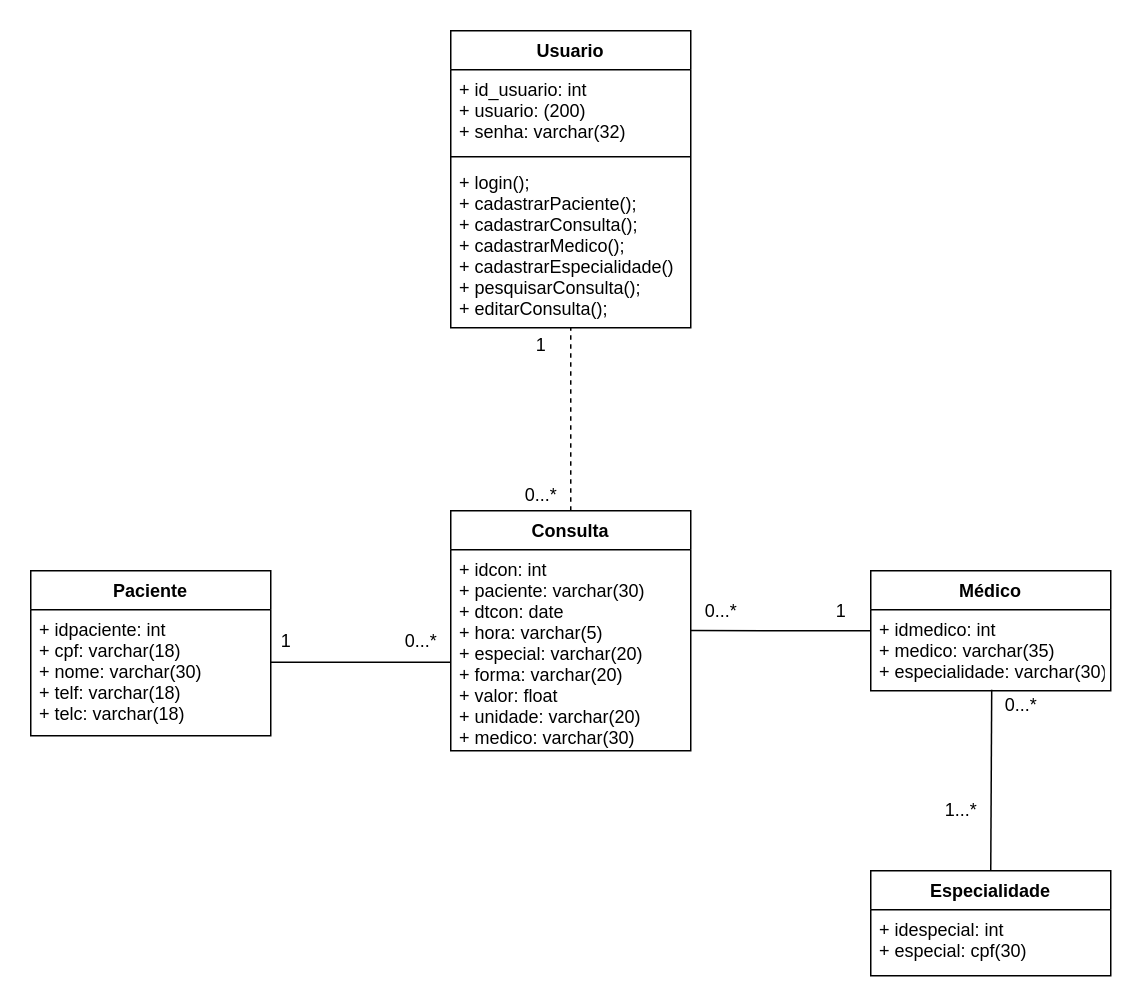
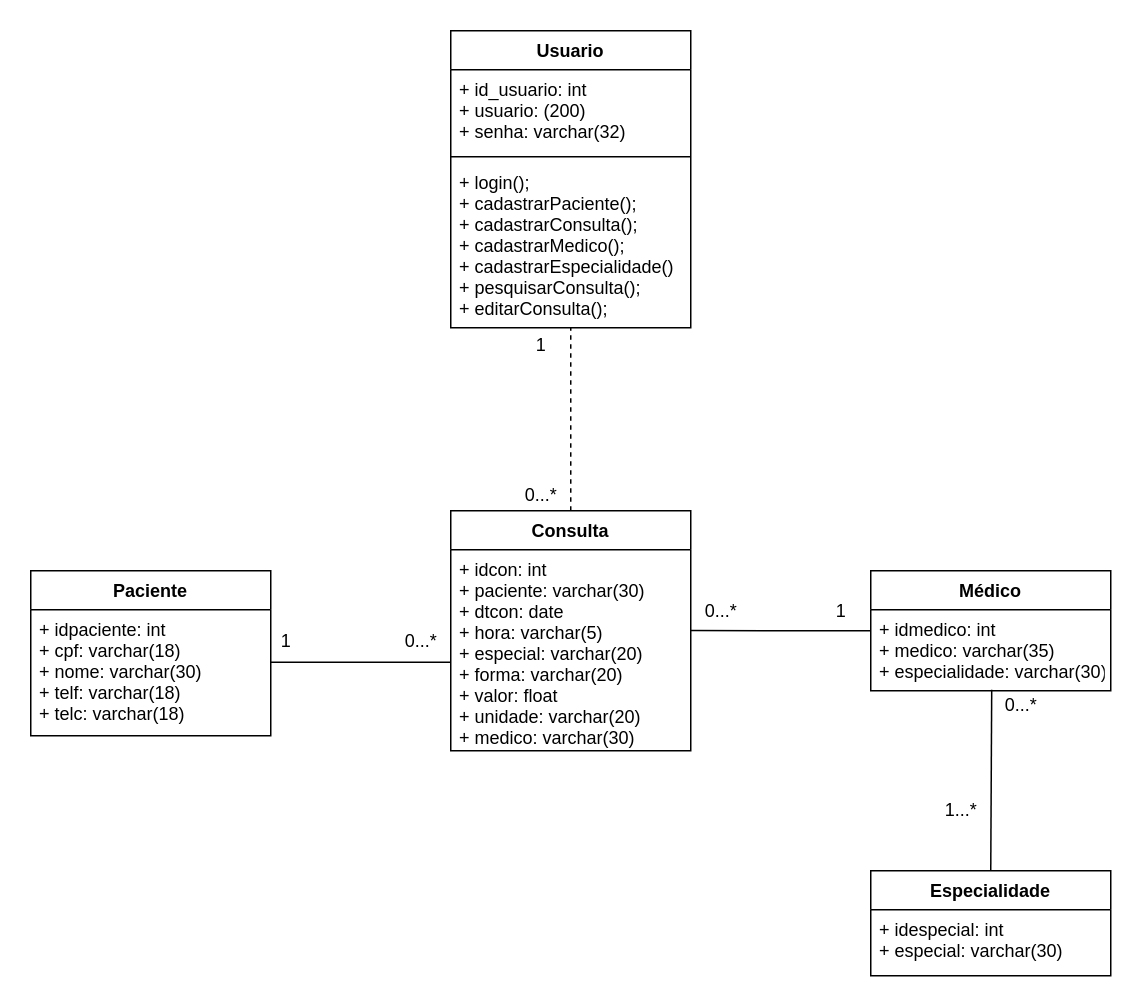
  <mxCell id="0" />
  <mxCell id="1" parent="0" />
  <mxCell id="2" value="Usuario" style="swimlane;fontStyle=1;align=center;verticalAlign=top;childLayout=stackLayout;horizontal=1;startSize=26;horizontalStack=0;resizeParent=1;resizeParentMax=0;resizeLast=0;collapsible=1;marginBottom=0;" vertex="1" parent="1"><mxGeometry x="300" y="20" width="160" height="198" as="geometry" /></mxCell>
  <mxCell id="3" value="+ id_usuario: int&#10;+ usuario: (200)&#10;+ senha: varchar(32)" style="text;strokeColor=none;fillColor=none;align=left;verticalAlign=top;spacingLeft=4;spacingRight=4;overflow=hidden;rotatable=0;points=[[0,0.5],[1,0.5]];portConstraint=eastwest;" vertex="1" parent="2"><mxGeometry y="26" width="160" height="54" as="geometry" /></mxCell>
  <mxCell id="4" value="" style="line;strokeWidth=1;fillColor=none;align=left;verticalAlign=middle;spacingTop=-1;spacingLeft=3;spacingRight=3;rotatable=0;labelPosition=right;points=[];portConstraint=eastwest;" vertex="1" parent="2"><mxGeometry y="80" width="160" height="8" as="geometry" /></mxCell>
  <mxCell id="5" value="+ login();&#10;+ cadastrarPaciente();&#10;+ cadastrarConsulta();&#10;+ cadastrarMedico();&#10;+ cadastrarEspecialidade()&#10;+ pesquisarConsulta();&#10;+ editarConsulta();" style="text;strokeColor=none;fillColor=none;align=left;verticalAlign=top;spacingLeft=4;spacingRight=4;overflow=hidden;rotatable=0;points=[[0,0.5],[1,0.5]];portConstraint=eastwest;" vertex="1" parent="2"><mxGeometry y="88" width="160" height="110" as="geometry" /></mxCell>
  <mxCell id="6" value="Paciente&#10;" style="swimlane;fontStyle=1;align=center;verticalAlign=top;childLayout=stackLayout;horizontal=1;startSize=26;horizontalStack=0;resizeParent=1;resizeParentMax=0;resizeLast=0;collapsible=1;marginBottom=0;" vertex="1" parent="1"><mxGeometry x="20" y="380" width="160" height="110" as="geometry" /></mxCell>
  <mxCell id="7" value="+ idpaciente: int&#10;+ cpf: varchar(18)&#10;+ nome: varchar(30)&#10;+ telf: varchar(18)&#10;+ telc: varchar(18)" style="text;strokeColor=none;fillColor=none;align=left;verticalAlign=top;spacingLeft=4;spacingRight=4;overflow=hidden;rotatable=0;points=[[0,0.5],[1,0.5]];portConstraint=eastwest;" vertex="1" parent="6"><mxGeometry y="26" width="160" height="84" as="geometry" /></mxCell>
  <mxCell id="8" value="Médico" style="swimlane;fontStyle=1;align=center;verticalAlign=top;childLayout=stackLayout;horizontal=1;startSize=26;horizontalStack=0;resizeParent=1;resizeParentMax=0;resizeLast=0;collapsible=1;marginBottom=0;" vertex="1" parent="1"><mxGeometry x="580" y="380" width="160" height="80" as="geometry" /></mxCell>
  <mxCell id="9" value="+ idmedico: int&#10;+ medico: varchar(35)&#10;+ especialidade: varchar(30)" style="text;strokeColor=none;fillColor=none;align=left;verticalAlign=top;spacingLeft=4;spacingRight=4;overflow=hidden;rotatable=0;points=[[0,0.5],[1,0.5]];portConstraint=eastwest;" vertex="1" parent="8"><mxGeometry y="26" width="160" height="54" as="geometry" /></mxCell>
  <mxCell id="10" value="Consulta" style="swimlane;fontStyle=1;align=center;verticalAlign=top;childLayout=stackLayout;horizontal=1;startSize=26;horizontalStack=0;resizeParent=1;resizeParentMax=0;resizeLast=0;collapsible=1;marginBottom=0;" vertex="1" parent="1"><mxGeometry x="300" y="340" width="160" height="160" as="geometry" /></mxCell>
  <mxCell id="11" value="+ idcon: int&#10;+ paciente: varchar(30)&#10;+ dtcon: date&#10;+ hora: varchar(5)&#10;+ especial: varchar(20)&#10;+ forma: varchar(20)&#10;+ valor: float&#10;+ unidade: varchar(20)&#10;+ medico: varchar(30)" style="text;strokeColor=none;fillColor=none;align=left;verticalAlign=top;spacingLeft=4;spacingRight=4;overflow=hidden;rotatable=0;points=[[0,0.5],[1,0.5]];portConstraint=eastwest;" vertex="1" parent="10"><mxGeometry y="26" width="160" height="134" as="geometry" /></mxCell>
  <mxCell id="12" value="Especialidade" style="swimlane;fontStyle=1;align=center;verticalAlign=top;childLayout=stackLayout;horizontal=1;startSize=26;horizontalStack=0;resizeParent=1;resizeParentMax=0;resizeLast=0;collapsible=1;marginBottom=0;" vertex="1" parent="1"><mxGeometry x="580" y="580" width="160" height="70" as="geometry" /></mxCell>
- <mxCell id="13" value="+ idespecial: int&#10;+ especial: cpf(30)" style="text;strokeColor=none;fillColor=none;align=left;verticalAlign=top;spacingLeft=4;spacingRight=4;overflow=hidden;rotatable=0;points=[[0,0.5],[1,0.5]];portConstraint=eastwest;" vertex="1" parent="12"><mxGeometry y="26" width="160" height="44" as="geometry" /></mxCell>
+ <mxCell id="13" value="+ idespecial: int&#10;+ especial: varchar(30)" style="text;strokeColor=none;fillColor=none;align=left;verticalAlign=top;spacingLeft=4;spacingRight=4;overflow=hidden;rotatable=0;points=[[0,0.5],[1,0.5]];portConstraint=eastwest;" vertex="1" parent="12"><mxGeometry y="26" width="160" height="44" as="geometry" /></mxCell>
  <mxCell id="14" value="" style="line;strokeWidth=1;fillColor=none;align=left;verticalAlign=middle;spacingTop=-1;spacingLeft=3;spacingRight=3;rotatable=0;labelPosition=right;points=[];portConstraint=eastwest;" vertex="1" parent="1"><mxGeometry x="180" y="437" width="120" height="8" as="geometry" /></mxCell>
  <mxCell id="15" value="0...*" style="text;html=1;align=center;verticalAlign=middle;resizable=0;points=[];autosize=1;strokeColor=none;fillColor=none;" vertex="1" parent="1"><mxGeometry x="260" y="417" width="40" height="20" as="geometry" /></mxCell>
  <mxCell id="16" value="1" style="text;html=1;align=center;verticalAlign=middle;resizable=0;points=[];autosize=1;strokeColor=none;fillColor=none;" vertex="1" parent="1"><mxGeometry x="180" y="417" width="20" height="20" as="geometry" /></mxCell>
  <mxCell id="17" value="" style="endArrow=none;html=1;rounded=0;entryX=0.504;entryY=0.987;entryDx=0;entryDy=0;entryPerimeter=0;exitX=0.5;exitY=0;exitDx=0;exitDy=0;" edge="1" parent="1" source="12" target="9"><mxGeometry width="50" height="50" relative="1" as="geometry"><mxPoint x="560" y="560" as="sourcePoint" /><mxPoint x="610" y="510" as="targetPoint" /></mxGeometry></mxCell>
  <mxCell id="18" value="0...*" style="text;html=1;align=center;verticalAlign=middle;resizable=0;points=[];autosize=1;strokeColor=none;fillColor=none;" vertex="1" parent="1"><mxGeometry x="660" y="460" width="40" height="20" as="geometry" /></mxCell>
  <mxCell id="19" value="1...*" style="text;html=1;align=center;verticalAlign=middle;resizable=0;points=[];autosize=1;strokeColor=none;fillColor=none;" vertex="1" parent="1"><mxGeometry x="620" y="530" width="40" height="20" as="geometry" /></mxCell>
  <mxCell id="20" value="" style="endArrow=none;html=1;rounded=0;exitX=0.999;exitY=0.402;exitDx=0;exitDy=0;exitPerimeter=0;entryX=0;entryY=0.259;entryDx=0;entryDy=0;entryPerimeter=0;" edge="1" parent="1" source="11" target="9"><mxGeometry width="50" height="50" relative="1" as="geometry"><mxPoint x="440" y="400" as="sourcePoint" /><mxPoint x="490" y="350" as="targetPoint" /></mxGeometry></mxCell>
  <mxCell id="21" value="0...*" style="text;html=1;align=center;verticalAlign=middle;resizable=0;points=[];autosize=1;strokeColor=none;fillColor=none;" vertex="1" parent="1"><mxGeometry x="460" y="397" width="40" height="20" as="geometry" /></mxCell>
  <mxCell id="22" value="1" style="text;html=1;align=center;verticalAlign=middle;resizable=0;points=[];autosize=1;strokeColor=none;fillColor=none;" vertex="1" parent="1"><mxGeometry x="550" y="397" width="20" height="20" as="geometry" /></mxCell>
  <mxCell id="23" value="" style="endArrow=none;html=1;rounded=0;entryX=0.5;entryY=1;entryDx=0;entryDy=0;exitX=0.5;exitY=0;exitDx=0;exitDy=0;dashed=1;" edge="1" parent="1" source="10" target="2"><mxGeometry width="50" height="50" relative="1" as="geometry"><mxPoint x="480" y="310" as="sourcePoint" /><mxPoint x="530" y="260" as="targetPoint" /></mxGeometry></mxCell>
  <mxCell id="24" value="0...*" style="text;html=1;align=center;verticalAlign=middle;resizable=0;points=[];autosize=1;strokeColor=none;fillColor=none;" vertex="1" parent="1"><mxGeometry x="340" y="320" width="40" height="20" as="geometry" /></mxCell>
  <mxCell id="25" value="1" style="text;html=1;align=center;verticalAlign=middle;resizable=0;points=[];autosize=1;strokeColor=none;fillColor=none;" vertex="1" parent="1"><mxGeometry x="350" y="220" width="20" height="20" as="geometry" /></mxCell>
